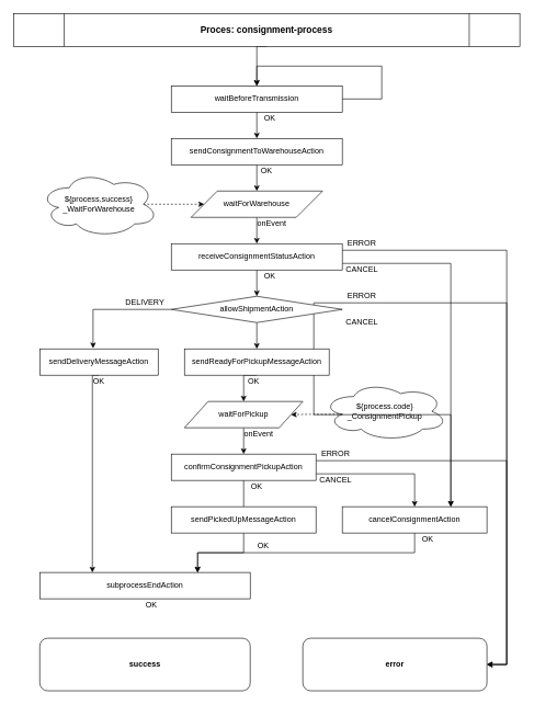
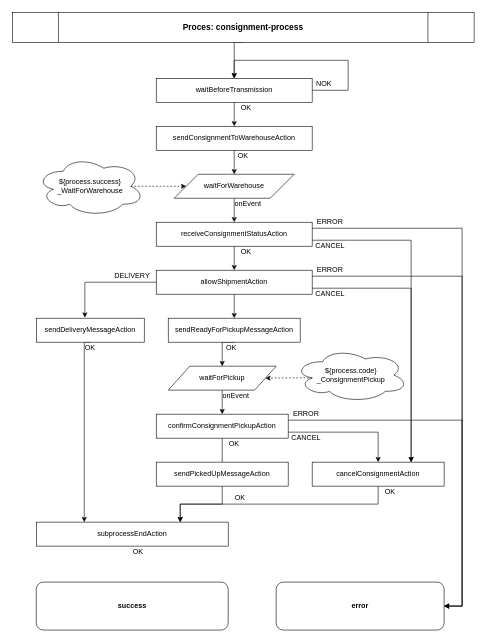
  <mxCell id="0" />
  <mxCell id="1" parent="0" />
  <mxCell id="2" style="edgeStyle=orthogonalEdgeStyle;rounded=0;orthogonalLoop=1;jettySize=auto;html=1;exitX=0.5;exitY=1;exitDx=0;exitDy=0;entryX=0.5;entryY=0;entryDx=0;entryDy=0;fontFamily=Helvetica;" edge="1" parent="1" source="3" target="5"><mxGeometry relative="1" as="geometry"><Array as="points"><mxPoint x="390" y="70" /></Array></mxGeometry></mxCell>
  <mxCell id="3" value="&lt;div style=&quot;font-size: 14px&quot;&gt;&lt;font style=&quot;font-size: 14px&quot;&gt;&lt;b&gt;&lt;span id=&quot;docs-internal-guid-dcf2fbf8-7fff-23e0-edf8-0a988a6cc452&quot;&gt;&lt;/span&gt;&lt;span id=&quot;docs-internal-guid-dcf2fbf8-7fff-23e0-edf8-0a988a6cc452&quot;&gt;Proces: consignment-process&lt;/span&gt;&lt;/b&gt;&lt;/font&gt;&lt;/div&gt;" style="shape=process;whiteSpace=wrap;html=1;backgroundOutline=1;" vertex="1" parent="1"><mxGeometry x="20" y="20" width="770" height="50" as="geometry" /></mxCell>
  <mxCell id="4" style="edgeStyle=orthogonalEdgeStyle;rounded=0;orthogonalLoop=1;jettySize=auto;html=1;exitX=0.5;exitY=1;exitDx=0;exitDy=0;entryX=0.5;entryY=0;entryDx=0;entryDy=0;fontFamily=Helvetica;" edge="1" parent="1" source="5" target="15"><mxGeometry relative="1" as="geometry" /></mxCell>
  <mxCell id="5" value="&lt;div&gt;&lt;span&gt;waitBeforeTransmission&lt;/span&gt;&lt;/div&gt;" style="rounded=0;whiteSpace=wrap;html=1;fontFamily=Helvetica;" vertex="1" parent="1"><mxGeometry x="260" y="130" width="260" height="40" as="geometry" /></mxCell>
  <mxCell id="6" value="&lt;div&gt;&lt;b&gt;error&lt;/b&gt;&lt;/div&gt;" style="rounded=1;whiteSpace=wrap;html=1;" vertex="1" parent="1"><mxGeometry x="460" y="970" width="280" height="80" as="geometry" /></mxCell>
  <mxCell id="7" value="&lt;div&gt;&lt;b&gt;success&lt;/b&gt;&lt;/div&gt;" style="rounded=1;whiteSpace=wrap;html=1;" vertex="1" parent="1"><mxGeometry x="60" y="970" width="320" height="80" as="geometry" /></mxCell>
  <mxCell id="8" style="edgeStyle=orthogonalEdgeStyle;rounded=0;orthogonalLoop=1;jettySize=auto;html=1;exitX=0.16;exitY=0.55;exitDx=0;exitDy=0;exitPerimeter=0;entryX=1;entryY=0.5;entryDx=0;entryDy=0;fontFamily=Helvetica;dashed=1;" edge="1" parent="1" source="9" target="11"><mxGeometry relative="1" as="geometry" /></mxCell>
  <mxCell id="9" value="&lt;div&gt;${process.code}&lt;br&gt;_ConsignmentPickup&lt;/div&gt;" style="ellipse;shape=cloud;whiteSpace=wrap;html=1;fontFamily=Helvetica;" vertex="1" parent="1"><mxGeometry x="490" y="580" width="190" height="90" as="geometry" /></mxCell>
  <mxCell id="10" style="edgeStyle=orthogonalEdgeStyle;rounded=0;orthogonalLoop=1;jettySize=auto;html=1;exitX=0.5;exitY=1;exitDx=0;exitDy=0;entryX=0.5;entryY=0;entryDx=0;entryDy=0;fontFamily=Helvetica;" edge="1" parent="1" source="11" target="37"><mxGeometry relative="1" as="geometry" /></mxCell>
  <mxCell id="11" value="&lt;div&gt;&lt;span&gt;waitForPickup&lt;/span&gt;&lt;/div&gt;" style="shape=parallelogram;perimeter=parallelogramPerimeter;whiteSpace=wrap;html=1;fontFamily=Helvetica;" vertex="1" parent="1"><mxGeometry x="280" y="610" width="180" height="40" as="geometry" /></mxCell>
  <mxCell id="12" style="edgeStyle=orthogonalEdgeStyle;rounded=0;orthogonalLoop=1;jettySize=auto;html=1;exitX=0.5;exitY=1;exitDx=0;exitDy=0;entryX=0.5;entryY=0;entryDx=0;entryDy=0;fontFamily=Helvetica;" edge="1" parent="1" source="13" target="19"><mxGeometry relative="1" as="geometry" /></mxCell>
  <mxCell id="13" value="&lt;div&gt;&lt;span&gt;waitForWarehouse&lt;/span&gt;&lt;/div&gt;" style="shape=parallelogram;perimeter=parallelogramPerimeter;whiteSpace=wrap;html=1;fontFamily=Helvetica;" vertex="1" parent="1"><mxGeometry x="290" y="290" width="200" height="40" as="geometry" /></mxCell>
  <mxCell id="14" style="edgeStyle=orthogonalEdgeStyle;rounded=0;orthogonalLoop=1;jettySize=auto;html=1;exitX=0.5;exitY=1;exitDx=0;exitDy=0;fontFamily=Helvetica;" edge="1" parent="1" source="15" target="13"><mxGeometry relative="1" as="geometry" /></mxCell>
  <mxCell id="15" value="&lt;div&gt;&lt;span&gt;sendConsignmentToWarehouseAction&lt;/span&gt;&lt;/div&gt;" style="rounded=0;whiteSpace=wrap;html=1;fontFamily=Helvetica;" vertex="1" parent="1"><mxGeometry x="260" y="210" width="260" height="40" as="geometry" /></mxCell>
  <mxCell id="16" style="edgeStyle=orthogonalEdgeStyle;rounded=0;orthogonalLoop=1;jettySize=auto;html=1;exitX=0.5;exitY=1;exitDx=0;exitDy=0;entryX=0.5;entryY=0;entryDx=0;entryDy=0;fontFamily=Helvetica;" edge="1" parent="1" source="19" target="26"><mxGeometry relative="1" as="geometry" /></mxCell>
  <mxCell id="17" style="edgeStyle=orthogonalEdgeStyle;rounded=0;orthogonalLoop=1;jettySize=auto;html=1;exitX=1;exitY=0.25;exitDx=0;exitDy=0;entryX=1;entryY=0.5;entryDx=0;entryDy=0;fontFamily=Helvetica;" edge="1" parent="1" source="19" target="6"><mxGeometry relative="1" as="geometry"><Array as="points"><mxPoint x="770" y="380" /><mxPoint x="770" y="1010" /></Array></mxGeometry></mxCell>
  <mxCell id="18" style="edgeStyle=orthogonalEdgeStyle;rounded=0;orthogonalLoop=1;jettySize=auto;html=1;exitX=1;exitY=0.75;exitDx=0;exitDy=0;entryX=0.75;entryY=0;entryDx=0;entryDy=0;fontFamily=Helvetica;" edge="1" parent="1" source="19" target="28"><mxGeometry relative="1" as="geometry" /></mxCell>
  <mxCell id="19" value="&lt;div&gt;&lt;span&gt;receiveConsignmentStatusAction&lt;/span&gt;&lt;/div&gt;" style="rounded=0;whiteSpace=wrap;html=1;fontFamily=Helvetica;" vertex="1" parent="1"><mxGeometry x="260" y="370" width="260" height="40" as="geometry" /></mxCell>
  <mxCell id="20" style="edgeStyle=orthogonalEdgeStyle;rounded=0;orthogonalLoop=1;jettySize=auto;html=1;exitX=0.875;exitY=0.5;exitDx=0;exitDy=0;exitPerimeter=0;entryX=0;entryY=0.5;entryDx=0;entryDy=0;fontFamily=Helvetica;dashed=1;" edge="1" parent="1" source="21" target="13"><mxGeometry relative="1" as="geometry" /></mxCell>
  <mxCell id="21" value="&lt;div&gt;${process.success}&lt;br&gt;_WaitForWarehouse&lt;/div&gt;" style="ellipse;shape=cloud;whiteSpace=wrap;html=1;fontFamily=Helvetica;" vertex="1" parent="1"><mxGeometry x="60" y="260" width="180" height="100" as="geometry" /></mxCell>
  <mxCell id="22" style="edgeStyle=orthogonalEdgeStyle;rounded=0;orthogonalLoop=1;jettySize=auto;html=1;exitX=0;exitY=0.5;exitDx=0;exitDy=0;entryX=0.45;entryY=-0.025;entryDx=0;entryDy=0;entryPerimeter=0;fontFamily=Helvetica;" edge="1" parent="1" source="26" target="30"><mxGeometry relative="1" as="geometry" /></mxCell>
  <mxCell id="23" style="edgeStyle=orthogonalEdgeStyle;rounded=0;orthogonalLoop=1;jettySize=auto;html=1;exitX=0.5;exitY=1;exitDx=0;exitDy=0;entryX=0.5;entryY=0;entryDx=0;entryDy=0;fontFamily=Helvetica;" edge="1" parent="1" source="26" target="32"><mxGeometry relative="1" as="geometry" /></mxCell>
  <mxCell id="24" style="edgeStyle=orthogonalEdgeStyle;rounded=0;orthogonalLoop=1;jettySize=auto;html=1;exitX=1;exitY=0.75;exitDx=0;exitDy=0;entryX=0.75;entryY=0;entryDx=0;entryDy=0;fontFamily=Helvetica;" edge="1" parent="1" source="26" target="28"><mxGeometry relative="1" as="geometry" /></mxCell>
  <mxCell id="25" style="edgeStyle=orthogonalEdgeStyle;rounded=0;orthogonalLoop=1;jettySize=auto;html=1;exitX=1;exitY=0.25;exitDx=0;exitDy=0;entryX=1;entryY=0.5;entryDx=0;entryDy=0;fontFamily=Helvetica;" edge="1" parent="1" source="26" target="6"><mxGeometry relative="1" as="geometry"><Array as="points"><mxPoint x="770" y="460" /><mxPoint x="770" y="1010" /></Array></mxGeometry></mxCell>
- <mxCell id="26" value="&lt;div&gt;&lt;span&gt;allowShipmentAction&lt;/span&gt;&lt;/div&gt;" style="rhombus;whiteSpace=wrap;html=1;fontFamily=Helvetica;" vertex="1" parent="1"><mxGeometry x="260" y="450" width="260" height="40" as="geometry" /></mxCell>
+ <mxCell id="26" value="&lt;div&gt;&lt;span&gt;allowShipmentAction&lt;/span&gt;&lt;/div&gt;" style="rounded=0;whiteSpace=wrap;html=1;fontFamily=Helvetica;" vertex="1" parent="1"><mxGeometry x="260" y="450" width="260" height="40" as="geometry" /></mxCell>
  <mxCell id="27" style="edgeStyle=orthogonalEdgeStyle;rounded=0;orthogonalLoop=1;jettySize=auto;html=1;exitX=0.5;exitY=1;exitDx=0;exitDy=0;entryX=0.75;entryY=0;entryDx=0;entryDy=0;fontFamily=Helvetica;" edge="1" parent="1" source="28" target="33"><mxGeometry relative="1" as="geometry" /></mxCell>
  <mxCell id="28" value="&lt;div&gt;&lt;span&gt;cancelConsignmentAction&lt;/span&gt;&lt;/div&gt;" style="rounded=0;whiteSpace=wrap;html=1;fontFamily=Helvetica;" vertex="1" parent="1"><mxGeometry x="520" y="770" width="220" height="40" as="geometry" /></mxCell>
  <mxCell id="29" style="edgeStyle=orthogonalEdgeStyle;rounded=0;orthogonalLoop=1;jettySize=auto;html=1;exitX=0.5;exitY=1;exitDx=0;exitDy=0;entryX=0.25;entryY=0;entryDx=0;entryDy=0;fontFamily=Helvetica;" edge="1" parent="1" source="30" target="33"><mxGeometry relative="1" as="geometry"><Array as="points"><mxPoint x="140" y="570" /></Array></mxGeometry></mxCell>
  <mxCell id="30" value="&lt;div&gt;&lt;span&gt;sendDeliveryMessageAction&lt;/span&gt;&lt;/div&gt;" style="rounded=0;whiteSpace=wrap;html=1;fontFamily=Helvetica;" vertex="1" parent="1"><mxGeometry x="60" y="530" width="180" height="40" as="geometry" /></mxCell>
  <mxCell id="31" style="edgeStyle=orthogonalEdgeStyle;rounded=0;orthogonalLoop=1;jettySize=auto;html=1;exitX=0.5;exitY=1;exitDx=0;exitDy=0;entryX=0.5;entryY=0;entryDx=0;entryDy=0;fontFamily=Helvetica;" edge="1" parent="1" source="32" target="11"><mxGeometry relative="1" as="geometry"><Array as="points"><mxPoint x="370" y="570" /></Array></mxGeometry></mxCell>
  <mxCell id="32" value="&lt;div&gt;&lt;span&gt;sendReadyForPickupMessageAction&lt;/span&gt;&lt;/div&gt;" style="rounded=0;whiteSpace=wrap;html=1;fontFamily=Helvetica;" vertex="1" parent="1"><mxGeometry x="280" y="530" width="220" height="40" as="geometry" /></mxCell>
  <mxCell id="33" value="&lt;div&gt;&lt;span&gt;subprocessEndAction&lt;/span&gt;&lt;/div&gt;" style="rounded=0;whiteSpace=wrap;html=1;fontFamily=Helvetica;" vertex="1" parent="1"><mxGeometry x="60" y="870" width="320" height="40" as="geometry" /></mxCell>
  <mxCell id="34" style="edgeStyle=orthogonalEdgeStyle;rounded=0;orthogonalLoop=1;jettySize=auto;html=1;exitX=0.5;exitY=1;exitDx=0;exitDy=0;entryX=0.5;entryY=0;entryDx=0;entryDy=0;fontFamily=Helvetica;endArrow=none;" edge="1" parent="1" source="37" target="39"><mxGeometry relative="1" as="geometry" /></mxCell>
  <mxCell id="35" style="edgeStyle=orthogonalEdgeStyle;rounded=0;orthogonalLoop=1;jettySize=auto;html=1;exitX=1;exitY=0.75;exitDx=0;exitDy=0;entryX=0.5;entryY=0;entryDx=0;entryDy=0;fontFamily=Helvetica;" edge="1" parent="1" source="37" target="28"><mxGeometry relative="1" as="geometry" /></mxCell>
  <mxCell id="36" style="edgeStyle=orthogonalEdgeStyle;rounded=0;orthogonalLoop=1;jettySize=auto;html=1;exitX=1;exitY=0.25;exitDx=0;exitDy=0;entryX=1;entryY=0.5;entryDx=0;entryDy=0;fontFamily=Helvetica;" edge="1" parent="1" source="37" target="6"><mxGeometry relative="1" as="geometry"><Array as="points"><mxPoint x="770" y="700" /><mxPoint x="770" y="1010" /></Array></mxGeometry></mxCell>
  <mxCell id="37" value="&lt;div&gt;&lt;span&gt;confirmConsignmentPickupAction&lt;/span&gt;&lt;/div&gt;" style="rounded=0;whiteSpace=wrap;html=1;fontFamily=Helvetica;" vertex="1" parent="1"><mxGeometry x="260" y="690" width="220" height="40" as="geometry" /></mxCell>
  <mxCell id="38" style="edgeStyle=orthogonalEdgeStyle;rounded=0;orthogonalLoop=1;jettySize=auto;html=1;exitX=0.5;exitY=1;exitDx=0;exitDy=0;entryX=0.75;entryY=0;entryDx=0;entryDy=0;fontFamily=Helvetica;" edge="1" parent="1" source="39" target="33"><mxGeometry relative="1" as="geometry" /></mxCell>
  <mxCell id="39" value="&lt;div&gt;&lt;span&gt;sendPickedUpMessageAction&lt;/span&gt;&lt;/div&gt;" style="rounded=0;whiteSpace=wrap;html=1;fontFamily=Helvetica;" vertex="1" parent="1"><mxGeometry x="260" y="770" width="220" height="40" as="geometry" /></mxCell>
  <mxCell id="40" style="edgeStyle=orthogonalEdgeStyle;rounded=0;orthogonalLoop=1;jettySize=auto;html=1;exitX=1;exitY=0.5;exitDx=0;exitDy=0;entryX=0.5;entryY=0;entryDx=0;entryDy=0;fontFamily=Helvetica;" edge="1" parent="1" source="5" target="5"><mxGeometry relative="1" as="geometry"><Array as="points"><mxPoint x="580" y="150" /><mxPoint x="580" y="100" /><mxPoint x="390" y="100" /></Array></mxGeometry></mxCell>
  <mxCell id="41" value="OK" style="text;html=1;strokeColor=none;fillColor=none;align=center;verticalAlign=middle;whiteSpace=wrap;rounded=0;" vertex="1" parent="1"><mxGeometry x="390" y="170" width="40" height="20" as="geometry" /></mxCell>
  <mxCell id="42" value="OK" style="text;html=1;strokeColor=none;fillColor=none;align=center;verticalAlign=middle;whiteSpace=wrap;rounded=0;" vertex="1" parent="1"><mxGeometry x="385" y="250" width="40" height="20" as="geometry" /></mxCell>
  <mxCell id="43" value="onEvent" style="text;html=1;strokeColor=none;fillColor=none;align=center;verticalAlign=middle;whiteSpace=wrap;rounded=0;" vertex="1" parent="1"><mxGeometry x="393" y="330" width="40" height="20" as="geometry" /></mxCell>
  <mxCell id="44" value="OK" style="text;html=1;strokeColor=none;fillColor=none;align=center;verticalAlign=middle;whiteSpace=wrap;rounded=0;" vertex="1" parent="1"><mxGeometry x="390" y="410" width="40" height="20" as="geometry" /></mxCell>
  <mxCell id="45" value="DELIVERY" style="text;html=1;strokeColor=none;fillColor=none;align=center;verticalAlign=middle;whiteSpace=wrap;rounded=0;" vertex="1" parent="1"><mxGeometry x="200" y="450" width="40" height="20" as="geometry" /></mxCell>
  <mxCell id="46" value="OK" style="text;html=1;strokeColor=none;fillColor=none;align=center;verticalAlign=middle;whiteSpace=wrap;rounded=0;" vertex="1" parent="1"><mxGeometry x="367.5" y="570" width="35" height="20" as="geometry" /></mxCell>
  <mxCell id="47" value="onEvent" style="text;html=1;strokeColor=none;fillColor=none;align=center;verticalAlign=middle;whiteSpace=wrap;rounded=0;" vertex="1" parent="1"><mxGeometry x="373" y="650" width="40" height="20" as="geometry" /></mxCell>
  <mxCell id="48" value="OK" style="text;html=1;strokeColor=none;fillColor=none;align=center;verticalAlign=middle;whiteSpace=wrap;rounded=0;" vertex="1" parent="1"><mxGeometry x="130" y="570" width="40" height="20" as="geometry" /></mxCell>
  <mxCell id="49" value="OK" style="text;html=1;strokeColor=none;fillColor=none;align=center;verticalAlign=middle;whiteSpace=wrap;rounded=0;" vertex="1" parent="1"><mxGeometry x="630" y="810" width="40" height="20" as="geometry" /></mxCell>
  <mxCell id="50" value="OK" style="text;html=1;strokeColor=none;fillColor=none;align=center;verticalAlign=middle;whiteSpace=wrap;rounded=0;" vertex="1" parent="1"><mxGeometry x="370" y="730" width="40" height="20" as="geometry" /></mxCell>
  <mxCell id="51" value="OK" style="text;html=1;strokeColor=none;fillColor=none;align=center;verticalAlign=middle;whiteSpace=wrap;rounded=0;" vertex="1" parent="1"><mxGeometry x="210" y="910" width="40" height="20" as="geometry" /></mxCell>
+ <mxCell id="52" value="NOK" style="text;html=1;strokeColor=none;fillColor=none;align=center;verticalAlign=middle;whiteSpace=wrap;rounded=0;" vertex="1" parent="1"><mxGeometry x="520" y="130" width="40" height="20" as="geometry" /></mxCell>
  <mxCell id="53" value="ERROR" style="text;html=1;strokeColor=none;fillColor=none;align=center;verticalAlign=middle;whiteSpace=wrap;rounded=0;" vertex="1" parent="1"><mxGeometry x="530" y="360" width="40" height="20" as="geometry" /></mxCell>
  <mxCell id="54" value="CANCEL" style="text;html=1;strokeColor=none;fillColor=none;align=center;verticalAlign=middle;whiteSpace=wrap;rounded=0;" vertex="1" parent="1"><mxGeometry x="530" y="400" width="40" height="20" as="geometry" /></mxCell>
  <mxCell id="55" value="CANCEL" style="text;html=1;strokeColor=none;fillColor=none;align=center;verticalAlign=middle;whiteSpace=wrap;rounded=0;" vertex="1" parent="1"><mxGeometry x="530" y="480" width="40" height="20" as="geometry" /></mxCell>
  <mxCell id="56" value="ERROR" style="text;html=1;strokeColor=none;fillColor=none;align=center;verticalAlign=middle;whiteSpace=wrap;rounded=0;" vertex="1" parent="1"><mxGeometry x="530" y="440" width="40" height="20" as="geometry" /></mxCell>
  <mxCell id="57" value="CANCEL" style="text;html=1;strokeColor=none;fillColor=none;align=center;verticalAlign=middle;whiteSpace=wrap;rounded=0;" vertex="1" parent="1"><mxGeometry x="490" y="720" width="40" height="20" as="geometry" /></mxCell>
  <mxCell id="58" value="ERROR" style="text;html=1;strokeColor=none;fillColor=none;align=center;verticalAlign=middle;whiteSpace=wrap;rounded=0;" vertex="1" parent="1"><mxGeometry x="490" y="680" width="40" height="20" as="geometry" /></mxCell>
  <mxCell id="59" value="OK" style="text;html=1;strokeColor=none;fillColor=none;align=center;verticalAlign=middle;whiteSpace=wrap;rounded=0;" vertex="1" parent="1"><mxGeometry x="380" y="820" width="40" height="20" as="geometry" /></mxCell>
